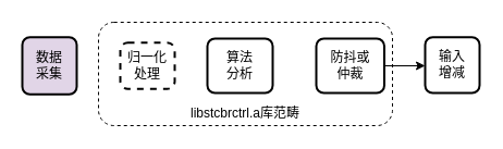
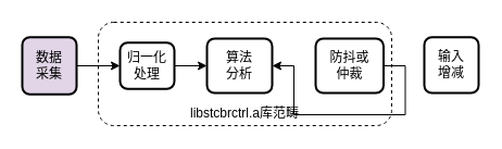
  <mxCell id="0" />
  <mxCell id="1" parent="0" />
  <mxCell id="2" value="&lt;div&gt;&lt;br&gt;&lt;/div&gt;&lt;div&gt;&lt;br&gt;&lt;/div&gt;&lt;div&gt;&lt;br&gt;&lt;/div&gt;&lt;div&gt;&lt;br&gt;&lt;/div&gt;&lt;div&gt;&lt;br&gt;&lt;/div&gt;&lt;div&gt;libstcbrctrl.a库范畴&lt;/div&gt;" style="rounded=1;whiteSpace=wrap;html=1;dashed=1;" vertex="1" parent="1"><mxGeometry x="90" y="20" width="270" height="95" as="geometry" /></mxCell>
+ <mxCell id="3" style="edgeStyle=orthogonalEdgeStyle;rounded=0;orthogonalLoop=1;jettySize=auto;html=1;exitX=1;exitY=0.5;exitDx=0;exitDy=0;entryX=0;entryY=0.5;entryDx=0;entryDy=0;" edge="1" parent="1" source="4" target="10"><mxGeometry relative="1" as="geometry" /></mxCell>
  <mxCell id="4" value="数据&lt;div&gt;采集&lt;/div&gt;" style="rounded=1;whiteSpace=wrap;html=1;absoluteArcSize=1;arcSize=14;strokeWidth=2;fillColor=#e1d5e7;" vertex="1" parent="1"><mxGeometry x="20" y="33.75" width="50" height="52.5" as="geometry" /></mxCell>
  <mxCell id="5" value="算法&lt;div&gt;分析&lt;/div&gt;" style="rounded=1;whiteSpace=wrap;html=1;absoluteArcSize=1;arcSize=14;strokeWidth=2;" vertex="1" parent="1"><mxGeometry x="190" y="35" width="60" height="50" as="geometry" /></mxCell>
- <mxCell id="6" style="edgeStyle=orthogonalEdgeStyle;rounded=0;orthogonalLoop=1;jettySize=auto;html=1;exitX=1;exitY=0.5;exitDx=0;exitDy=0;entryX=0;entryY=0.5;entryDx=0;entryDy=0;" edge="1" parent="1" source="7" target="8"><mxGeometry relative="1" as="geometry" /></mxCell>
+ <mxCell id="6" style="edgeStyle=orthogonalEdgeStyle;rounded=0;orthogonalLoop=1;jettySize=auto;html=1;exitX=1;exitY=0.5;exitDx=0;exitDy=0;" edge="1" parent="1" source="7" target="5"><mxGeometry relative="1" as="geometry" /></mxCell>
  <mxCell id="7" value="防抖或&lt;div&gt;仲裁&lt;/div&gt;" style="rounded=1;whiteSpace=wrap;html=1;absoluteArcSize=1;arcSize=14;strokeWidth=2;" vertex="1" parent="1"><mxGeometry x="290" y="35" width="62.5" height="50" as="geometry" /></mxCell>
  <mxCell id="8" value="输入&lt;div&gt;增减&lt;/div&gt;" style="rounded=1;whiteSpace=wrap;html=1;absoluteArcSize=1;arcSize=14;strokeWidth=2;" vertex="1" parent="1"><mxGeometry x="390" y="33.75" width="50" height="51.25" as="geometry" /></mxCell>
- <mxCell id="10" value="归一化&lt;br&gt;处理" style="rounded=1;whiteSpace=wrap;html=1;absoluteArcSize=1;arcSize=14;strokeWidth=2;dashed=1;" vertex="1" parent="1"><mxGeometry x="110" y="38.75" width="50" height="42.5" as="geometry" /></mxCell>
+ <mxCell id="9" style="edgeStyle=orthogonalEdgeStyle;rounded=0;orthogonalLoop=1;jettySize=auto;html=1;exitX=1;exitY=0.5;exitDx=0;exitDy=0;entryX=0;entryY=0.5;entryDx=0;entryDy=0;" edge="1" parent="1" source="10" target="5"><mxGeometry relative="1" as="geometry" /></mxCell>
+ <mxCell id="10" value="归一化&lt;br&gt;处理" style="rounded=1;whiteSpace=wrap;html=1;absoluteArcSize=1;arcSize=14;strokeWidth=2;" vertex="1" parent="1"><mxGeometry x="110" y="38.75" width="50" height="42.5" as="geometry" /></mxCell>
